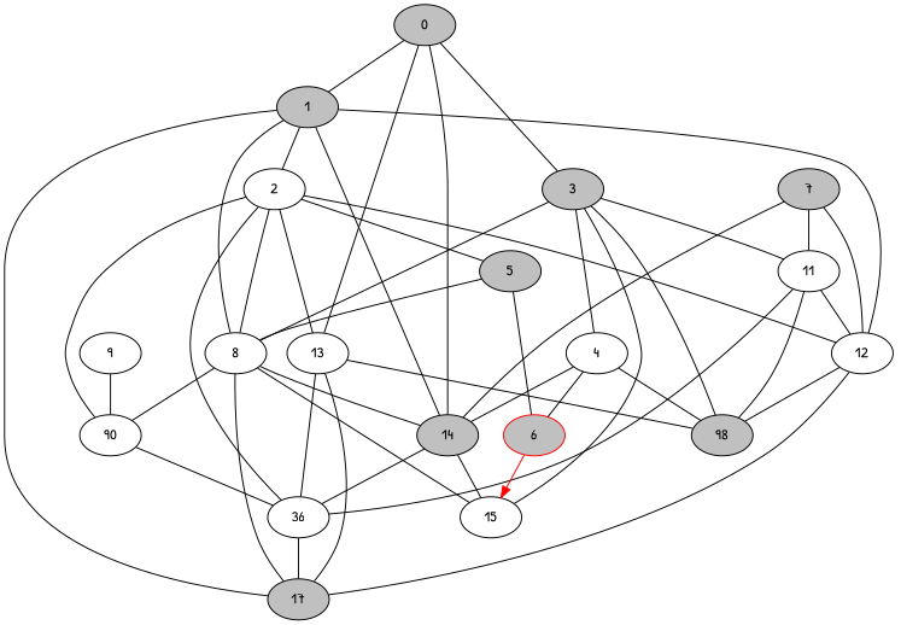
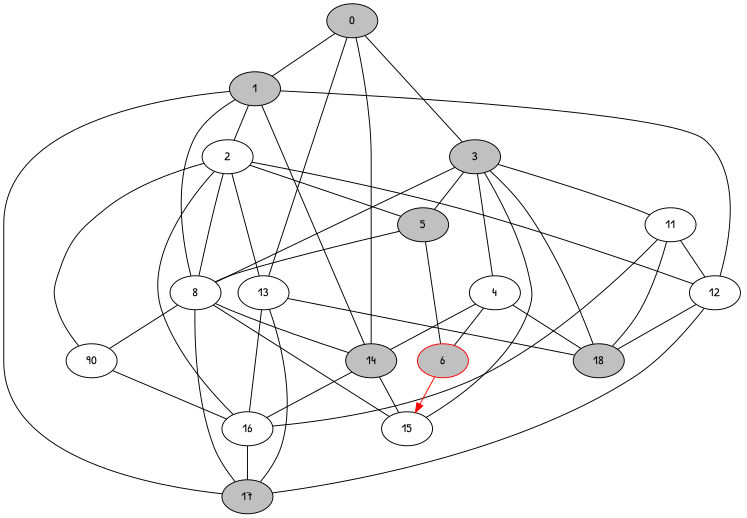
  digraph {
    fontname="Patrick Hand"
    node [fontname="Patrick Hand"]
    edge [dir=none fontname="Patrick Hand"]
    0 [fillcolor=gray style=filled]
    1 [fillcolor=gray style=filled]
    3 [fillcolor=gray style=filled]
    13
    14 [fillcolor=gray style=filled]
    2
    8
    12
    17 [fillcolor=gray style=filled]
    5 [fillcolor=gray style=filled]
    4
    11
    15
-   18 [fillcolor=gray style=filled label=98]
-   16 [label=36]
+   18 [fillcolor=gray style=filled]
+   16
    n16 [label=90]
    6 [color=red fillcolor=gray style=filled]
-   7 [fillcolor=gray style=filled]
-   9
    0 -> 1
    0 -> 3
    0 -> 13
    0 -> 14
    1 -> 14
    1 -> 2
    1 -> 8
    1 -> 12
    1 -> 17
    3 -> 8
+   3 -> 5
    3 -> 4
    3 -> 11
    3 -> 15
    3 -> 18
    13 -> 17
    13 -> 18
    13 -> 16
    14 -> 15
    14 -> 16
    2 -> 13
    2 -> 8
    2 -> 12
    2 -> 5
    2 -> 16
    2 -> n16
    8 -> 14
    8 -> 17
    8 -> 15
    8 -> n16
    12 -> 17
    12 -> 18
    5 -> 8
    5 -> 6
    4 -> 14
    4 -> 18
    4 -> 6
    11 -> 12
    11 -> 18
    11 -> 16
    16 -> 17
    n16 -> 16
    6 -> 15 [color=red dir=forward]
-   7 -> 14
-   7 -> 12
-   7 -> 11
-   9 -> n16
  }
